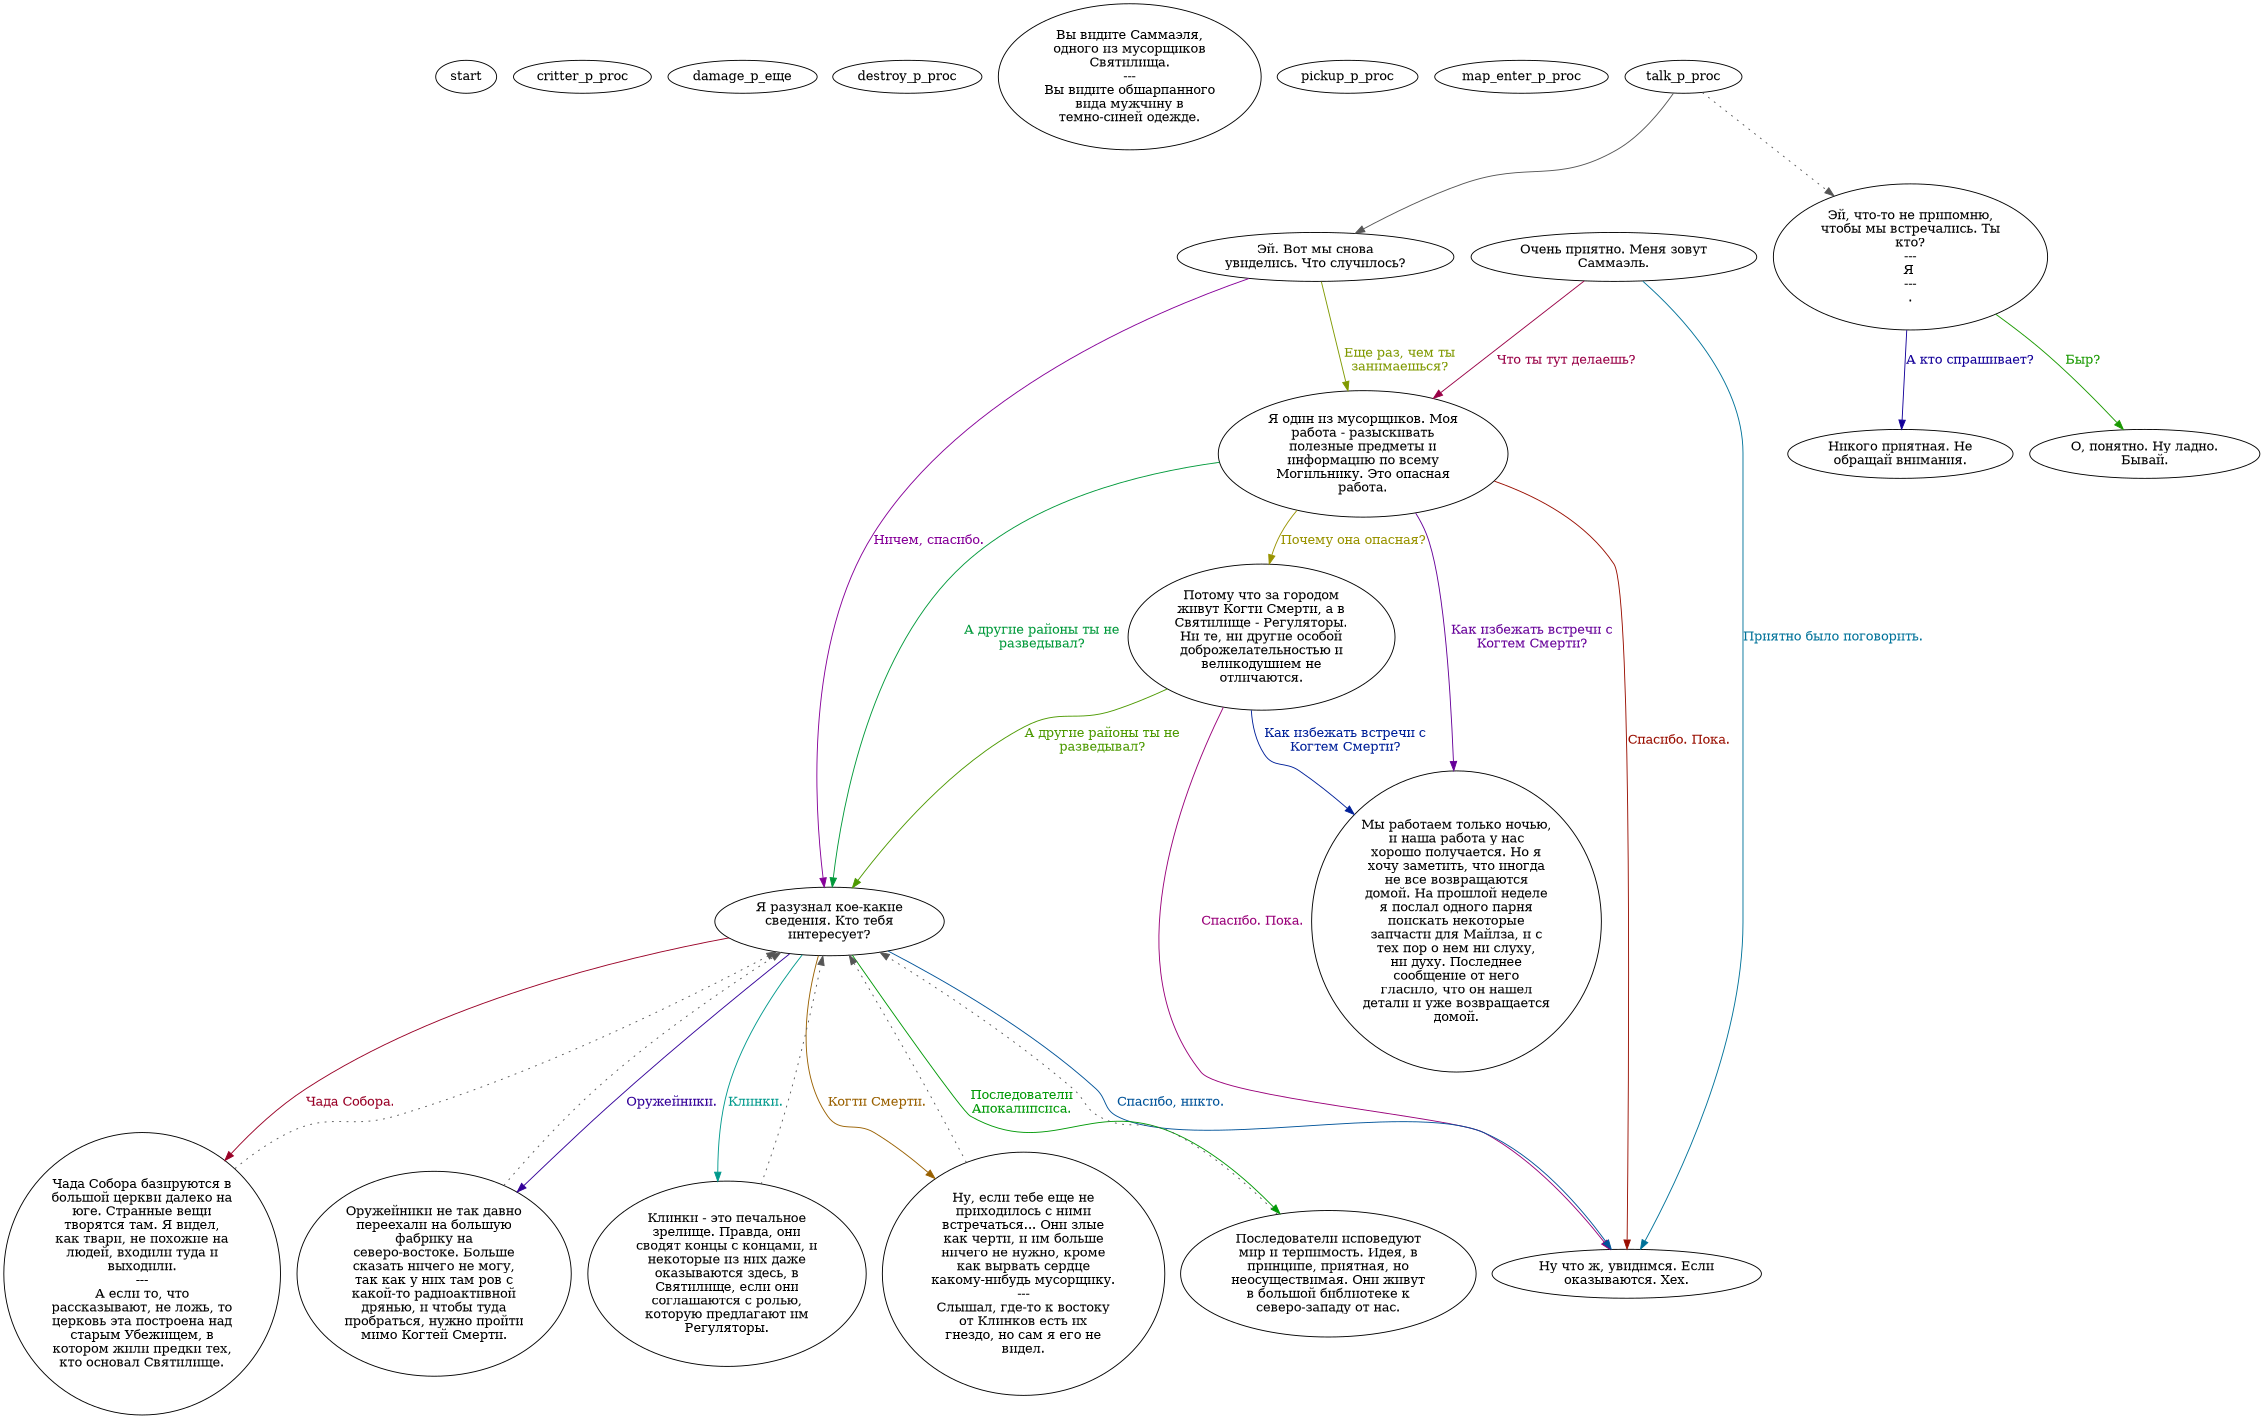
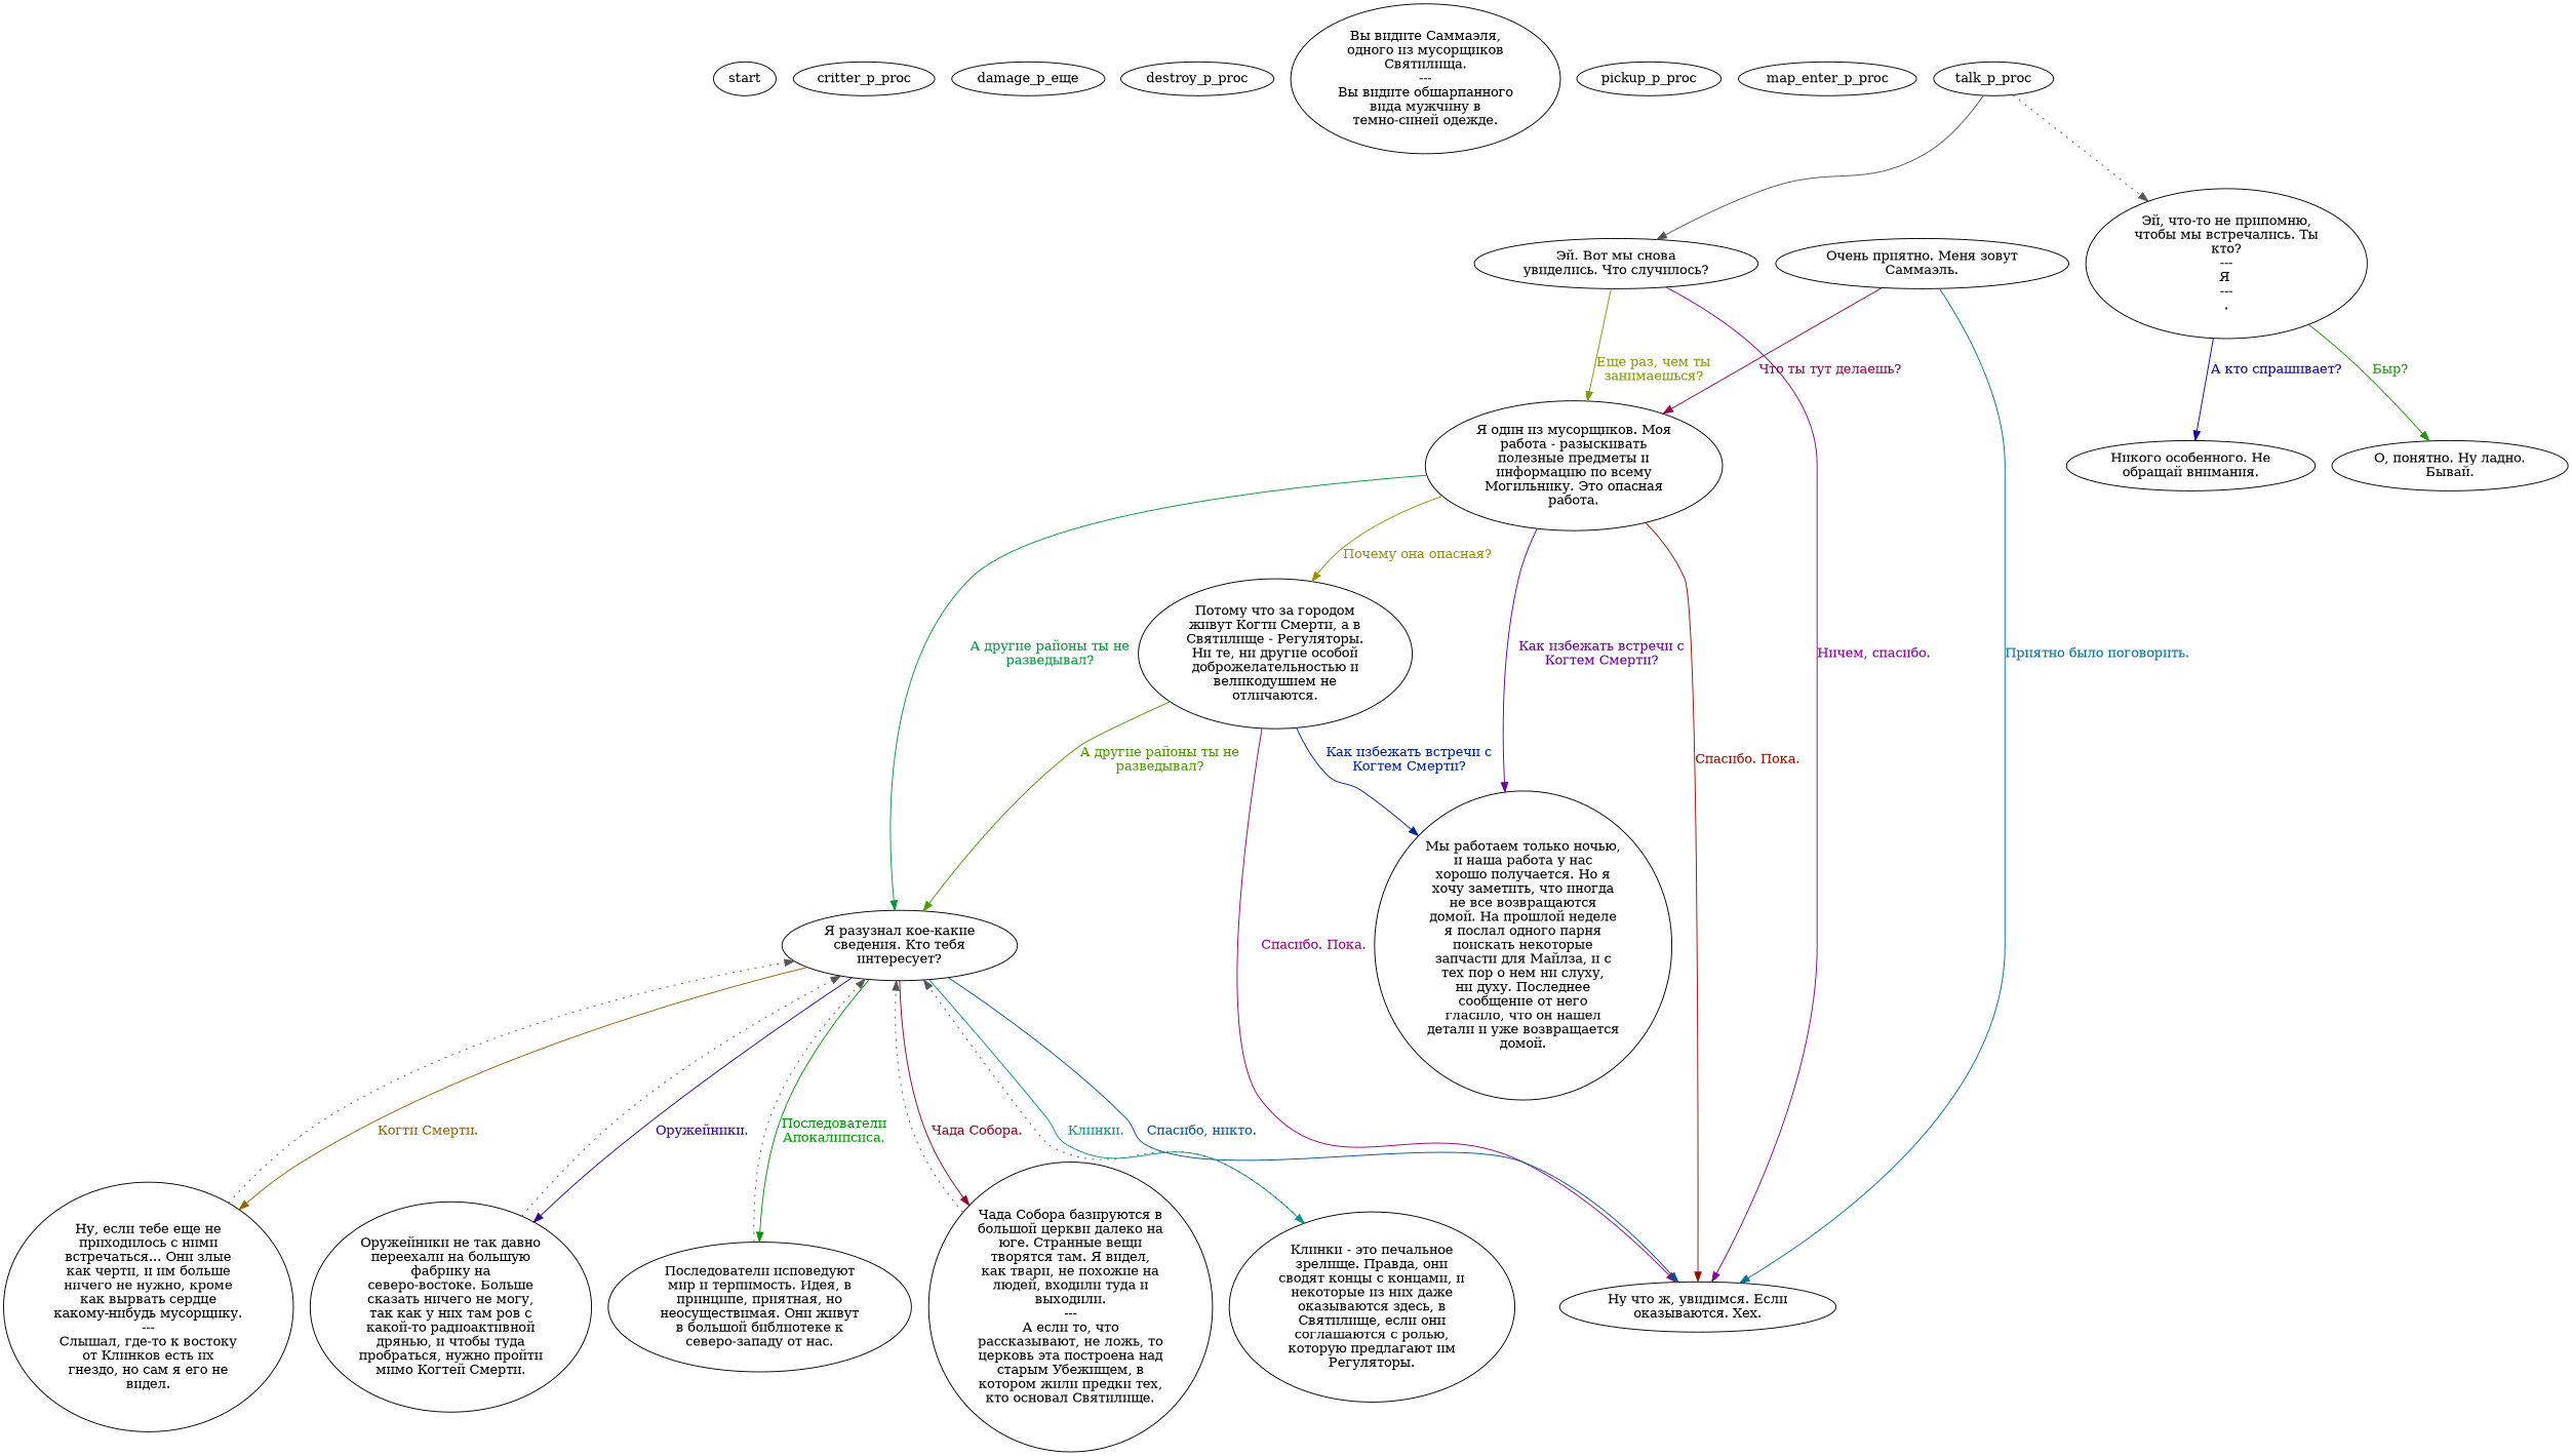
  digraph {
    node [color="#000000" fillcolor="#FFFFFF" style=filled]
    edge [color="#555555"]
    start
    critter_p_proc
    n3 [label="damage_p_еще"]
    destroy_p_proc
    n5 [label="Вы видите Саммаэля,\nодного из мусорщиков\nСвятилища.\n---\nВы видите обшарпанного\nвида мужчину в\nтемно-синей одежде."]
    pickup_p_proc
    map_enter_p_proc
    n8 [label="Эй. Вот мы снова\nувиделись. Что случилось?"]
    talk_p_proc
    n10 [label="Эй, что-то не припомню,\nчтобы мы встречались. Ты\nкто?\n---\nЯ \n---\n."]
    n11 [label="Я один из мусорщиков. Моя\nработа - разыскивать\nполезные предметы и\nинформацию по всему\nМогильнику. Это опасная\nработа."]
    n12 [label="Ну что ж, увидимся. Если\nоказываются. Хех."]
-   n13 [label="Никого приятная. Не\nобращай внимания."]
+   n13 [label="Никого особенного. Не\nобращай внимания."]
    n14 [label="О, понятно. Ну ладно.\nБывай."]
    n15 [label="Потому что за городом\nживут Когти Смерти, а в\nСвятилище - Регуляторы.\nНи те, ни другие особой\nдоброжелательностью и\nвеликодушием не\nотличаются."]
    n16 [label="Мы работаем только ночью,\nи наша работа у нас\nхорошо получается. Но я\nхочу заметить, что иногда\nне все возвращаются\nдомой. На прошлой неделе\nя послал одного парня\nпоискать некоторые\nзапчасти для Майлза, и с\nтех пор о нем ни слуху,\nни духу. Последнее\nсообщение от него\nгласило, что он нашел\nдетали и уже возвращается\nдомой."]
    n17 [label="Я разузнал кое-какие\nсведения. Кто тебя\nинтересует?"]
    n18 [label="Очень приятно. Меня зовут\nСаммаэль."]
    n19 [label="Клинки - это печальное\nзрелище. Правда, они\nсводят концы с концами, и\nнекоторые из них даже\nоказываются здесь, в\nСвятилище, если они\nсоглашаются с ролью,\nкоторую предлагают им\nРегуляторы."]
    n20 [label="Ну, если тебе еще не\nприходилось с ними\nвстречаться... Они злые\nкак черти, и им больше\nничего не нужно, кроме\nкак вырвать сердце\nкакому-нибудь мусорщику.\n---\nСлышал, где-то к востоку\nот Клинков есть их\nгнездо, но сам я его не\nвидел."]
    n21 [label="Оружейники не так давно\nпереехали на большую\nфабрику на\nсеверо-востоке. Больше\nсказать ничего не могу,\nтак как у них там ров с\nкакой-то радиоактивной\nдрянью, и чтобы туда\nпробраться, нужно пройти\nмимо Когтей Смерти."]
    n22 [label="Последователи исповедуют\nмир и терпимость. Идея, в\nпринципе, приятная, но\nнеосуществимая. Они живут\nв большой библиотеке к\nсеверо-западу от нас."]
    n23 [label="Чада Собора базируются в\nбольшой церкви далеко на\nюге. Странные вещи\nтворятся там. Я видел,\nкак твари, не похожие на\nлюдей, входили туда и\nвыходили.\n---\nА если то, что\nрассказывают, не ложь, то\nцерковь эта построена над\nстарым Убежищем, в\nкотором жили предки тех,\nкто основал Святилище."]
    n8 -> n11 [color="#7F9900" fontcolor="#7F9900" label="Еще раз, чем ты\nзанимаешься?"]
-   n8 -> n17 [color="#860099" fontcolor="#860099" label="Ничем, спасибо."]
+   n8 -> n12 [color="#860099" fontcolor="#860099" label="Ничем, спасибо."]
    talk_p_proc -> n8 [style=solid]
    talk_p_proc -> n10 [style=dotted]
    n10 -> n13 [color="#130099" fontcolor="#130099" label="А кто спрашивает?"]
    n10 -> n14 [color="#199900" fontcolor="#199900" label="Быр?"]
    n11 -> n12 [color="#990D00" fontcolor="#990D00" label="Спасибо. Пока."]
    n11 -> n15 [color="#999300" fontcolor="#999300" label="Почему она опасная?"]
    n11 -> n16 [color="#660099" fontcolor="#660099" label="Как избежать встречи с\nКогтем Смерти?"]
    n11 -> n17 [color="#00993A" fontcolor="#00993A" label="А другие районы ты не\nразведывал?"]
    n15 -> n12 [color="#990079" fontcolor="#990079" label="Спасибо. Пока."]
    n15 -> n16 [color="#002099" fontcolor="#002099" label="Как избежать встречи с\nКогтем Смерти?"]
    n15 -> n17 [color="#4C9900" fontcolor="#4C9900" label="А другие районы ты не\nразведывал?"]
    n17 -> n12 [color="#005399" fontcolor="#005399" label="Спасибо, никто."]
    n17 -> n19 [color="#00998C" fontcolor="#00998C" label="Клинки."]
    n17 -> n20 [color="#996000" fontcolor="#996000" label="Когти Смерти."]
    n17 -> n21 [color="#330099" fontcolor="#330099" label="Оружейники."]
    n17 -> n22 [color="#009906" fontcolor="#009906" label="Последователи\nАпокалипсиса."]
    n17 -> n23 [color="#990026" fontcolor="#990026" label="Чада Собора."]
    n18 -> n11 [color="#990046" fontcolor="#990046" label="Что ты тут делаешь?"]
    n18 -> n12 [color="#007299" fontcolor="#007299" label="Приятно было поговорить."]
    n19 -> n17 [style=dotted]
    n20 -> n17 [style=dotted]
    n21 -> n17 [style=dotted]
    n22 -> n17 [style=dotted]
    n23 -> n17 [style=dotted]
  }
